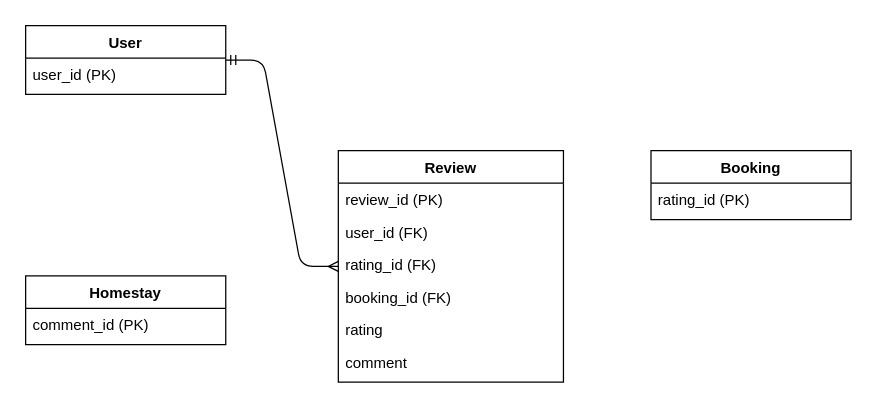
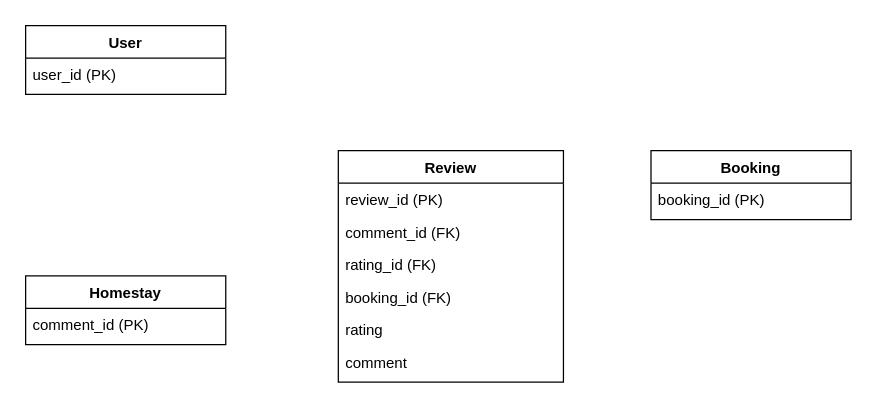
  <mxCell id="0" />
  <mxCell id="1" parent="0" />
  <mxCell id="2" value="Review" style="swimlane;fontStyle=1;align=center;verticalAlign=top;childLayout=stackLayout;horizontal=1;startSize=26;horizontalStack=0;resizeParent=1;resizeParentMax=0;resizeLast=0;collapsible=0;marginBottom=0;" vertex="1" parent="1"><mxGeometry x="270" y="120" width="180" height="185" as="geometry" /></mxCell>
  <mxCell id="3" value="review_id (PK)" style="text;align=left;verticalAlign=middle;spacingLeft=4;spacingRight=4;overflow=hidden;portConstraint=eastwest;rotatable=0;" vertex="1" parent="2"><mxGeometry y="26" width="180" height="26" as="geometry" /></mxCell>
- <mxCell id="4" value="user_id (FK)" style="text;align=left;verticalAlign=middle;spacingLeft=4;spacingRight=4;overflow=hidden;portConstraint=eastwest;rotatable=0;" vertex="1" parent="2"><mxGeometry y="52" width="180" height="26" as="geometry" /></mxCell>
+ <mxCell id="4" value="comment_id (FK)" style="text;align=left;verticalAlign=middle;spacingLeft=4;spacingRight=4;overflow=hidden;portConstraint=eastwest;rotatable=0;" vertex="1" parent="2"><mxGeometry y="52" width="180" height="26" as="geometry" /></mxCell>
  <mxCell id="5" value="rating_id (FK)" style="text;align=left;verticalAlign=middle;spacingLeft=4;spacingRight=4;overflow=hidden;portConstraint=eastwest;rotatable=0;" vertex="1" parent="2"><mxGeometry y="78" width="180" height="26" as="geometry" /></mxCell>
  <mxCell id="6" value="booking_id (FK)" style="text;align=left;verticalAlign=middle;spacingLeft=4;spacingRight=4;overflow=hidden;portConstraint=eastwest;rotatable=0;" vertex="1" parent="2"><mxGeometry y="104" width="180" height="26" as="geometry" /></mxCell>
  <mxCell id="7" value="rating" style="text;align=left;verticalAlign=middle;spacingLeft=4;spacingRight=4;overflow=hidden;portConstraint=eastwest;rotatable=0;" vertex="1" parent="2"><mxGeometry y="130" width="180" height="26" as="geometry" /></mxCell>
  <mxCell id="8" value="comment" style="text;align=left;verticalAlign=middle;spacingLeft=4;spacingRight=4;overflow=hidden;portConstraint=eastwest;rotatable=0;" vertex="1" parent="2"><mxGeometry y="156" width="180" height="26" as="geometry" /></mxCell>
  <mxCell id="9" value="User" style="swimlane;fontStyle=1;align=center;verticalAlign=top;childLayout=stackLayout;horizontal=1;startSize=26;horizontalStack=0;resizeParent=1;resizeParentMax=0;resizeLast=0;collapsible=0;marginBottom=0;" vertex="1" parent="1"><mxGeometry x="20" y="20" width="160" height="55" as="geometry" /></mxCell>
  <mxCell id="10" value="user_id (PK)" style="text;align=left;verticalAlign=middle;spacingLeft=4;spacingRight=4;overflow=hidden;portConstraint=eastwest;rotatable=0;" vertex="1" parent="9"><mxGeometry y="26" width="160" height="26" as="geometry" /></mxCell>
  <mxCell id="11" value="Homestay" style="swimlane;fontStyle=1;align=center;verticalAlign=top;childLayout=stackLayout;horizontal=1;startSize=26;horizontalStack=0;resizeParent=1;resizeParentMax=0;resizeLast=0;collapsible=0;marginBottom=0;" vertex="1" parent="1"><mxGeometry x="20" y="220" width="160" height="55" as="geometry" /></mxCell>
  <mxCell id="12" value="comment_id (PK)" style="text;align=left;verticalAlign=middle;spacingLeft=4;spacingRight=4;overflow=hidden;portConstraint=eastwest;rotatable=0;" vertex="1" parent="11"><mxGeometry y="26" width="160" height="26" as="geometry" /></mxCell>
  <mxCell id="13" value="Booking" style="swimlane;fontStyle=1;align=center;verticalAlign=top;childLayout=stackLayout;horizontal=1;startSize=26;horizontalStack=0;resizeParent=1;resizeParentMax=0;resizeLast=0;collapsible=0;marginBottom=0;" vertex="1" parent="1"><mxGeometry x="520" y="120" width="160" height="55" as="geometry" /></mxCell>
- <mxCell id="14" value="rating_id (PK)" style="text;align=left;verticalAlign=middle;spacingLeft=4;spacingRight=4;overflow=hidden;portConstraint=eastwest;rotatable=0;" vertex="1" parent="13"><mxGeometry y="26" width="160" height="26" as="geometry" /></mxCell>
- <mxCell id="15" value="" style="edgeStyle=entityRelationEdgeStyle;endArrow=ERmany;startArrow=ERmandOne;endFill=1;startFill=0;" edge="1" parent="1" source="9" target="2"><mxGeometry width="100" height="100" relative="1" as="geometry"><mxPoint x="180" y="147" as="sourcePoint" /><mxPoint x="270" y="147" as="targetPoint" /><Array as="points"><mxPoint x="225" y="47" /><mxPoint x="225" y="147" /></Array></mxGeometry></mxCell>
+ <mxCell id="14" value="booking_id (PK)" style="text;align=left;verticalAlign=middle;spacingLeft=4;spacingRight=4;overflow=hidden;portConstraint=eastwest;rotatable=0;" vertex="1" parent="13"><mxGeometry y="26" width="160" height="26" as="geometry" /></mxCell>
